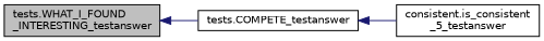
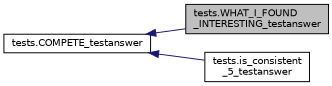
  digraph {
    rankdir=LR
    node [color=black fillcolor=white fontname=Helvetica fontsize=10 shape=record style=filled]
    edge [color=midnightblue dir=back fontname=Helvetica fontsize=10 labelfontname=Helvetica labelfontsize=10 style=solid]
    n1 [fillcolor=grey75 fontcolor=black height=0.2 label="tests.WHAT_I_FOUND\l_INTERESTING_testanswer" width=0.4]
    n2 [height=0.2 label="tests.COMPETE_testanswer" width=0.4]
-   n3 [height=0.2 label="consistent.is_consistent\l_5_testanswer" width=0.4]
-   n1 -> n2
+   n3 [height=0.2 label="tests.is_consistent\l_5_testanswer" width=0.4]
+   n2 -> n1
    n2 -> n3
  }
